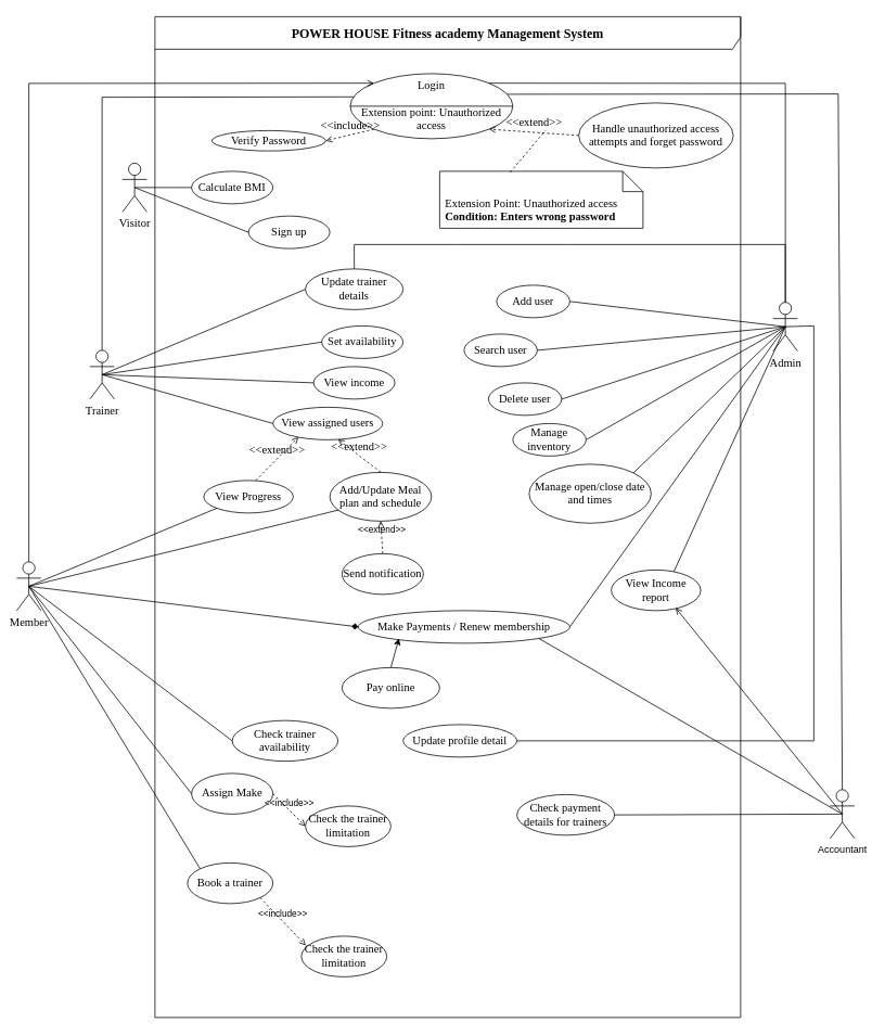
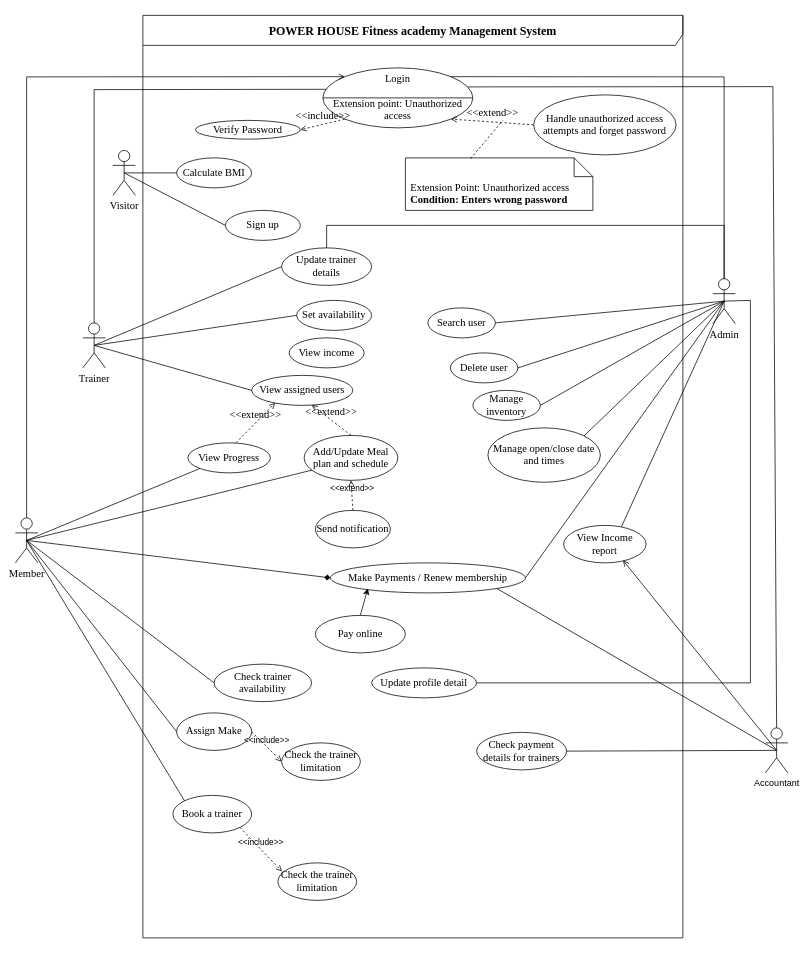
  <mxCell id="0" />
  <mxCell id="1" parent="0" />
  <mxCell id="2" value="Member" style="shape=umlActor;verticalLabelPosition=bottom;verticalAlign=top;fontFamily=Times New Roman;html=1;fontSize=14;" parent="1" vertex="1"><mxGeometry x="20" y="690" width="30" height="60" as="geometry" /></mxCell>
  <mxCell id="3" value="&lt;b&gt;&lt;font style=&quot;font-size: 16px&quot;&gt;POWER HOUSE Fitness academy Management System&lt;/font&gt;&lt;/b&gt;" style="shape=umlFrame;whiteSpace=wrap;width=720;height=40;fontFamily=Times New Roman;html=1;fontSize=14;" parent="1" vertex="1"><mxGeometry x="190" width="720" height="1230" as="geometry" y="20" /></mxCell>
  <mxCell id="4" value="Trainer" style="shape=umlActor;verticalLabelPosition=bottom;verticalAlign=top;fontFamily=Times New Roman;html=1;fontSize=14;" parent="1" vertex="1"><mxGeometry x="110" y="430" width="30" height="60" as="geometry" /></mxCell>
  <mxCell id="5" value="Admin" style="shape=umlActor;verticalLabelPosition=bottom;verticalAlign=top;fontFamily=Times New Roman;html=1;fontSize=14;" parent="1" vertex="1"><mxGeometry x="950" y="371" width="30" height="60" as="geometry" /></mxCell>
  <mxCell id="6" value="Visitor" style="shape=umlActor;verticalLabelPosition=bottom;verticalAlign=top;fontFamily=Times New Roman;html=1;fontSize=14;" parent="1" vertex="1"><mxGeometry x="150" y="200" width="30" height="60" as="geometry" /></mxCell>
  <mxCell id="7" value="Login&lt;br style=&quot;font-size: 14px;&quot;&gt;&lt;br style=&quot;font-size: 14px;&quot;&gt;Extension point: Unauthorized access" style="ellipse;whiteSpace=wrap;fontFamily=Times New Roman;html=1;fontSize=14;" parent="1" vertex="1"><mxGeometry x="430" y="90" width="200" height="80" as="geometry" /></mxCell>
- <mxCell id="8" value="Sign up" style="ellipse;whiteSpace=wrap;fontFamily=Times New Roman;html=1;fontSize=14;" parent="1" vertex="1"><mxGeometry x="305" y="265" width="100" height="40" as="geometry" /></mxCell>
+ <mxCell id="8" value="Sign up" style="ellipse;whiteSpace=wrap;fontFamily=Times New Roman;html=1;fontSize=14;" parent="1" vertex="1"><mxGeometry x="300" y="280" width="100" height="40" as="geometry" /></mxCell>
  <mxCell id="9" value="Verify Password" style="ellipse;whiteSpace=wrap;fontFamily=Times New Roman;html=1;fontSize=14;" parent="1" vertex="1"><mxGeometry x="260" y="160" width="140" height="25" as="geometry" /></mxCell>
  <mxCell id="10" value="Handle unauthorized access attempts and forget password" style="ellipse;whiteSpace=wrap;fontFamily=Times New Roman;html=1;fontSize=14;" parent="1" vertex="1"><mxGeometry x="711" y="126" width="190" height="80" as="geometry" /></mxCell>
  <mxCell id="11" value="" style="endArrow=open;rounded=0;exitX=0.5;exitY=0;exitDx=0;exitDy=0;exitPerimeter=0;entryX=0;entryY=0;entryDx=0;entryDy=0;fontFamily=Times New Roman;html=1;fontSize=14;" parent="1" source="2" target="7" edge="1"><mxGeometry relative="1" as="geometry"><mxPoint x="370" y="330" as="sourcePoint" /><mxPoint x="410" y="111" as="targetPoint" /><Array as="points"><mxPoint x="35" y="102" /></Array></mxGeometry></mxCell>
  <mxCell id="12" value="" style="endArrow=none;rounded=0;entryX=0.5;entryY=0;entryDx=0;entryDy=0;entryPerimeter=0;exitX=1;exitY=0;exitDx=0;exitDy=0;fontFamily=Times New Roman;html=1;fontSize=14;" parent="1" source="7" target="5" edge="1"><mxGeometry relative="1" as="geometry"><mxPoint x="627" y="130" as="sourcePoint" /><mxPoint x="640" y="220" as="targetPoint" /><Array as="points"><mxPoint x="965" y="102" /></Array></mxGeometry></mxCell>
  <mxCell id="13" value="&amp;lt;&amp;lt;include&amp;gt;&amp;gt;" style="verticalAlign=bottom;labelBackgroundColor=none;endArrow=open;endFill=0;dashed=1;exitX=0;exitY=1;exitDx=0;exitDy=0;entryX=1;entryY=0.5;entryDx=0;entryDy=0;fontFamily=Times New Roman;html=1;fontSize=14;" parent="1" source="7" target="9" edge="1"><mxGeometry width="160" relative="1" as="geometry"><mxPoint x="480" y="300" as="sourcePoint" /><mxPoint x="640" y="300" as="targetPoint" /></mxGeometry></mxCell>
  <mxCell id="14" value="&amp;lt;&amp;lt;extend&amp;gt;&amp;gt;" style="verticalAlign=bottom;labelBackgroundColor=none;endArrow=open;endFill=0;dashed=1;exitX=0;exitY=0.5;exitDx=0;exitDy=0;entryX=1;entryY=1;entryDx=0;entryDy=0;fontFamily=Times New Roman;html=1;fontSize=14;" parent="1" source="10" target="7" edge="1"><mxGeometry width="160" relative="1" as="geometry"><mxPoint x="410" y="180" as="sourcePoint" /><mxPoint x="570" y="180" as="targetPoint" /></mxGeometry></mxCell>
  <mxCell id="15" value="" style="endArrow=none;entryX=0;entryY=0.5;entryDx=0;entryDy=0;exitX=0.5;exitY=0.5;exitDx=0;exitDy=0;exitPerimeter=0;fontFamily=Times New Roman;html=1;fontSize=14;" parent="1" source="6" target="8" edge="1"><mxGeometry width="50" height="50" relative="1" as="geometry"><mxPoint x="160" y="270" as="sourcePoint" /><mxPoint x="430" y="220" as="targetPoint" /></mxGeometry></mxCell>
- <mxCell id="16" value="Add user" style="ellipse;whiteSpace=wrap;fontFamily=Times New Roman;html=1;fontSize=14;" parent="1" vertex="1"><mxGeometry x="610" y="350" width="90" height="40" as="geometry" /></mxCell>
  <mxCell id="17" value="Delete user" style="ellipse;whiteSpace=wrap;fontFamily=Times New Roman;html=1;fontSize=14;" parent="1" vertex="1"><mxGeometry x="600" y="470" width="90" height="40" as="geometry" /></mxCell>
  <mxCell id="18" value="Search user" style="ellipse;whiteSpace=wrap;fontFamily=Times New Roman;html=1;fontSize=14;" parent="1" vertex="1"><mxGeometry x="570" y="410" width="90" height="40" as="geometry" /></mxCell>
- <mxCell id="19" value="" style="endArrow=none;rounded=0;exitX=1;exitY=0.5;exitDx=0;exitDy=0;entryX=0.5;entryY=0.5;entryDx=0;entryDy=0;entryPerimeter=0;fontFamily=Times New Roman;html=1;fontSize=14;" parent="1" source="16" target="5" edge="1"><mxGeometry relative="1" as="geometry"><mxPoint x="520" y="270" as="sourcePoint" /><mxPoint x="880" y="190" as="targetPoint" /></mxGeometry></mxCell>
  <mxCell id="20" value="" style="endArrow=none;rounded=0;entryX=0.5;entryY=0.5;entryDx=0;entryDy=0;entryPerimeter=0;exitX=1;exitY=0.5;exitDx=0;exitDy=0;fontFamily=Times New Roman;html=1;fontSize=14;" parent="1" source="18" target="5" edge="1"><mxGeometry relative="1" as="geometry"><mxPoint x="520" y="190" as="sourcePoint" /><mxPoint x="680" y="190" as="targetPoint" /></mxGeometry></mxCell>
  <mxCell id="21" value="" style="endArrow=none;rounded=0;entryX=0.5;entryY=0.5;entryDx=0;entryDy=0;entryPerimeter=0;exitX=1;exitY=0.5;exitDx=0;exitDy=0;fontFamily=Times New Roman;html=1;fontSize=14;" parent="1" source="17" target="5" edge="1"><mxGeometry relative="1" as="geometry"><mxPoint x="490" y="410" as="sourcePoint" /><mxPoint x="650" y="410" as="targetPoint" /></mxGeometry></mxCell>
  <mxCell id="22" value="Manage inventory" style="ellipse;whiteSpace=wrap;fontFamily=Times New Roman;html=1;fontSize=14;" parent="1" vertex="1"><mxGeometry x="630" y="520" width="90" height="40" as="geometry" /></mxCell>
  <mxCell id="23" value="Extension Point: Unauthorized access&lt;br&gt;&lt;span style=&quot;font-weight: 700&quot;&gt;Condition: Enters wrong password&lt;/span&gt;" style="shape=note2;boundedLbl=1;whiteSpace=wrap;size=25;verticalAlign=top;align=left;spacingLeft=5;fontFamily=Times New Roman;html=1;fontSize=14;" parent="1" vertex="1"><mxGeometry x="540" y="210" width="250" height="70" as="geometry" /></mxCell>
  <mxCell id="24" value="" style="endArrow=none;dashed=1;exitX=0.347;exitY=0.017;exitDx=0;exitDy=0;fontFamily=Times New Roman;html=1;fontSize=14;exitPerimeter=0;" parent="1" source="23" edge="1"><mxGeometry width="50" height="50" relative="1" as="geometry"><mxPoint x="615" y="230" as="sourcePoint" /><mxPoint x="670" y="160" as="targetPoint" /></mxGeometry></mxCell>
  <mxCell id="25" value="" style="endArrow=none;exitX=0;exitY=0.5;exitDx=0;exitDy=0;entryX=1;entryY=0.5;entryDx=0;entryDy=0;fontFamily=Times New Roman;html=1;fontSize=14;" parent="1" source="7" target="7" edge="1"><mxGeometry width="50" height="50" relative="1" as="geometry"><mxPoint x="438.5" y="129" as="sourcePoint" /><mxPoint x="591.5" y="129" as="targetPoint" /><Array as="points" /></mxGeometry></mxCell>
  <mxCell id="26" value="" style="endArrow=none;rounded=0;exitX=1;exitY=0.5;exitDx=0;exitDy=0;entryX=0.5;entryY=0.5;entryDx=0;entryDy=0;entryPerimeter=0;fontFamily=Times New Roman;html=1;fontSize=14;" parent="1" source="22" target="5" edge="1"><mxGeometry relative="1" as="geometry"><mxPoint x="470" y="380" as="sourcePoint" /><mxPoint x="630" y="380" as="targetPoint" /></mxGeometry></mxCell>
  <mxCell id="27" value="Manage open/close date and times" style="ellipse;whiteSpace=wrap;fontFamily=Times New Roman;html=1;fontSize=14;" parent="1" vertex="1"><mxGeometry x="650" y="570" width="150" height="72.5" as="geometry" /></mxCell>
  <mxCell id="28" value="" style="endArrow=none;rounded=0;exitX=1;exitY=0;exitDx=0;exitDy=0;entryX=0.5;entryY=0.5;entryDx=0;entryDy=0;entryPerimeter=0;fontFamily=Times New Roman;html=1;fontSize=14;" parent="1" source="27" target="5" edge="1"><mxGeometry relative="1" as="geometry"><mxPoint x="480" y="520" as="sourcePoint" /><mxPoint x="890" y="290" as="targetPoint" /></mxGeometry></mxCell>
  <mxCell id="29" value="Calculate BMI" style="ellipse;whiteSpace=wrap;fontFamily=Times New Roman;html=1;fontSize=14;" parent="1" vertex="1"><mxGeometry x="235" y="210" width="100" height="40" as="geometry" /></mxCell>
  <mxCell id="30" value="" style="endArrow=none;rounded=0;exitX=0.5;exitY=0.5;exitDx=0;exitDy=0;exitPerimeter=0;entryX=0;entryY=0.5;entryDx=0;entryDy=0;fontFamily=Times New Roman;html=1;fontSize=14;" parent="1" source="6" target="29" edge="1"><mxGeometry relative="1" as="geometry"><mxPoint x="300" y="410" as="sourcePoint" /><mxPoint x="460" y="410" as="targetPoint" /></mxGeometry></mxCell>
  <mxCell id="31" value="Update trainer details" style="ellipse;whiteSpace=wrap;fontFamily=Times New Roman;html=1;fontSize=14;" parent="1" vertex="1"><mxGeometry x="375" y="330" width="120" height="50" as="geometry" /></mxCell>
  <mxCell id="32" value="Set availability" style="ellipse;whiteSpace=wrap;fontFamily=Times New Roman;html=1;fontSize=14;" parent="1" vertex="1"><mxGeometry x="395" y="400" width="100" height="40" as="geometry" /></mxCell>
  <mxCell id="33" value="View assigned users" style="ellipse;whiteSpace=wrap;fontFamily=Times New Roman;html=1;fontSize=14;" parent="1" vertex="1"><mxGeometry x="335" y="500" width="135" height="40" as="geometry" /></mxCell>
  <mxCell id="34" value="" style="endArrow=none;rounded=0;exitX=0.5;exitY=0.5;exitDx=0;exitDy=0;exitPerimeter=0;entryX=0;entryY=0.5;entryDx=0;entryDy=0;fontFamily=Times New Roman;html=1;fontSize=14;" parent="1" source="4" target="31" edge="1"><mxGeometry relative="1" as="geometry"><mxPoint x="420" y="340" as="sourcePoint" /><mxPoint x="580" y="340" as="targetPoint" /></mxGeometry></mxCell>
  <mxCell id="35" value="" style="endArrow=none;rounded=0;exitX=0.5;exitY=0.5;exitDx=0;exitDy=0;exitPerimeter=0;entryX=0;entryY=0.5;entryDx=0;entryDy=0;fontFamily=Times New Roman;html=1;fontSize=14;" parent="1" source="4" target="32" edge="1"><mxGeometry relative="1" as="geometry"><mxPoint x="420" y="340" as="sourcePoint" /><mxPoint x="580" y="340" as="targetPoint" /></mxGeometry></mxCell>
  <mxCell id="36" value="" style="endArrow=none;rounded=0;exitX=0.5;exitY=0.5;exitDx=0;exitDy=0;exitPerimeter=0;entryX=0;entryY=0.5;entryDx=0;entryDy=0;fontFamily=Times New Roman;html=1;fontSize=14;" parent="1" source="4" target="33" edge="1"><mxGeometry relative="1" as="geometry"><mxPoint x="420" y="410" as="sourcePoint" /><mxPoint x="580" y="410" as="targetPoint" /></mxGeometry></mxCell>
  <mxCell id="37" value="Add/Update Meal plan and schedule" style="ellipse;whiteSpace=wrap;fontFamily=Times New Roman;html=1;fontSize=14;" parent="1" vertex="1"><mxGeometry x="405" y="580" width="125" height="60" as="geometry" /></mxCell>
  <mxCell id="38" value="&amp;lt;&amp;lt;extend&amp;gt;&amp;gt;" style="verticalAlign=bottom;labelBackgroundColor=none;endArrow=open;endFill=0;dashed=1;exitX=0.5;exitY=0;exitDx=0;exitDy=0;entryX=0.593;entryY=0.983;entryDx=0;entryDy=0;entryPerimeter=0;fontFamily=Times New Roman;html=1;fontSize=14;" parent="1" source="37" target="33" edge="1"><mxGeometry width="160" relative="1" as="geometry"><mxPoint x="420" y="530" as="sourcePoint" /><mxPoint x="580" y="530" as="targetPoint" /></mxGeometry></mxCell>
  <mxCell id="39" value="" style="endArrow=none;rounded=0;exitX=0.5;exitY=0.5;exitDx=0;exitDy=0;exitPerimeter=0;entryX=0.086;entryY=0.771;entryDx=0;entryDy=0;entryPerimeter=0;fontFamily=Times New Roman;html=1;fontSize=14;" parent="1" source="2" target="37" edge="1"><mxGeometry relative="1" as="geometry"><mxPoint x="420" y="690" as="sourcePoint" /><mxPoint x="580" y="690" as="targetPoint" /></mxGeometry></mxCell>
  <mxCell id="40" value="View Progress" style="ellipse;whiteSpace=wrap;fontFamily=Times New Roman;html=1;fontSize=14;" parent="1" vertex="1"><mxGeometry x="250" y="590" width="110" height="40" as="geometry" /></mxCell>
  <mxCell id="41" value="&amp;lt;&amp;lt;extend&amp;gt;&amp;gt;" style="verticalAlign=bottom;labelBackgroundColor=none;endArrow=open;endFill=0;dashed=1;exitX=0.582;exitY=0;exitDx=0;exitDy=0;exitPerimeter=0;entryX=0.233;entryY=0.917;entryDx=0;entryDy=0;entryPerimeter=0;fontFamily=Times New Roman;html=1;fontSize=14;" parent="1" source="40" target="33" edge="1"><mxGeometry width="160" relative="1" as="geometry"><mxPoint x="400" y="670" as="sourcePoint" /><mxPoint x="560" y="670" as="targetPoint" /></mxGeometry></mxCell>
  <mxCell id="42" value="" style="endArrow=none;rounded=0;exitX=0.5;exitY=0.5;exitDx=0;exitDy=0;exitPerimeter=0;entryX=0;entryY=1;entryDx=0;entryDy=0;fontFamily=Times New Roman;html=1;fontSize=14;" parent="1" source="2" target="40" edge="1"><mxGeometry relative="1" as="geometry"><mxPoint x="400" y="670" as="sourcePoint" /><mxPoint x="560" y="670" as="targetPoint" /></mxGeometry></mxCell>
  <mxCell id="43" value="Update profile detail" style="ellipse;whiteSpace=wrap;fontFamily=Times New Roman;html=1;fontSize=14;" parent="1" vertex="1"><mxGeometry x="495" y="890" width="140" height="40" as="geometry" /></mxCell>
  <mxCell id="44" value="Make Payments / Renew membership" style="ellipse;whiteSpace=wrap;fontFamily=Times New Roman;html=1;fontSize=14;" parent="1" vertex="1"><mxGeometry x="440" y="750" width="260" height="40" as="geometry" /></mxCell>
  <mxCell id="45" value="Check trainer availability" style="ellipse;whiteSpace=wrap;fontFamily=Times New Roman;html=1;fontSize=14;" parent="1" vertex="1"><mxGeometry x="285" y="885" width="130" height="50" as="geometry" /></mxCell>
  <mxCell id="46" value="Assign Make" style="ellipse;whiteSpace=wrap;fontFamily=Times New Roman;html=1;fontSize=14;" parent="1" vertex="1"><mxGeometry x="235" y="950" width="100" height="50" as="geometry" /></mxCell>
  <mxCell id="47" value="" style="endArrow=diamond;rounded=0;exitX=0.5;exitY=0.5;exitDx=0;exitDy=0;exitPerimeter=0;entryX=0;entryY=0.5;entryDx=0;entryDy=0;fontFamily=Times New Roman;html=1;fontSize=14;" parent="1" source="2" target="44" edge="1"><mxGeometry relative="1" as="geometry"><mxPoint x="370" y="750" as="sourcePoint" /><mxPoint x="530" y="750" as="targetPoint" /></mxGeometry></mxCell>
  <mxCell id="48" value="" style="endArrow=none;rounded=0;exitX=0.5;exitY=0.5;exitDx=0;exitDy=0;exitPerimeter=0;entryX=0;entryY=0.5;entryDx=0;entryDy=0;fontFamily=Times New Roman;html=1;fontSize=14;" parent="1" source="2" target="45" edge="1"><mxGeometry relative="1" as="geometry"><mxPoint x="370" y="750" as="sourcePoint" /><mxPoint x="530" y="750" as="targetPoint" /></mxGeometry></mxCell>
  <mxCell id="49" value="" style="endArrow=none;rounded=0;exitX=0.5;exitY=0.5;exitDx=0;exitDy=0;exitPerimeter=0;entryX=0;entryY=0.5;entryDx=0;entryDy=0;fontFamily=Times New Roman;html=1;fontSize=14;" parent="1" source="2" target="46" edge="1"><mxGeometry relative="1" as="geometry"><mxPoint x="370" y="750" as="sourcePoint" /><mxPoint x="530" y="750" as="targetPoint" /></mxGeometry></mxCell>
  <mxCell id="50" value="" style="endArrow=none;rounded=0;exitX=0.5;exitY=0;exitDx=0;exitDy=0;exitPerimeter=0;entryX=0.023;entryY=0.357;entryDx=0;entryDy=0;entryPerimeter=0;fontFamily=Times New Roman;html=1;fontSize=14;" parent="1" source="4" target="7" edge="1"><mxGeometry relative="1" as="geometry"><mxPoint x="125" y="710" as="sourcePoint" /><mxPoint x="431" y="120" as="targetPoint" /><Array as="points"><mxPoint x="125" y="270" /><mxPoint x="125" y="119" /></Array></mxGeometry></mxCell>
  <mxCell id="51" value="" style="endArrow=none;html=1;fontFamily=Times New Roman;fontSize=14;entryX=0.5;entryY=0;entryDx=0;entryDy=0;entryPerimeter=0;exitX=0.5;exitY=0;exitDx=0;exitDy=0;rounded=0;" parent="1" source="31" target="5" edge="1"><mxGeometry width="50" height="50" relative="1" as="geometry"><mxPoint x="340" y="520" as="sourcePoint" /><mxPoint x="390" y="470" as="targetPoint" /><Array as="points"><mxPoint x="435" y="300" /><mxPoint x="560" y="300" /><mxPoint x="700" y="300" /><mxPoint x="965" y="300" /></Array></mxGeometry></mxCell>
  <mxCell id="52" value="" style="endArrow=none;html=1;fontFamily=Times New Roman;fontSize=14;entryX=0.5;entryY=0.5;entryDx=0;entryDy=0;entryPerimeter=0;exitX=1;exitY=0.5;exitDx=0;exitDy=0;rounded=0;" parent="1" source="43" target="5" edge="1"><mxGeometry width="50" height="50" relative="1" as="geometry"><mxPoint x="660" y="810" as="sourcePoint" /><mxPoint x="710" y="760" as="targetPoint" /><Array as="points"><mxPoint x="1000" y="910" /><mxPoint x="1000" y="750" /><mxPoint x="1000" y="400" /></Array></mxGeometry></mxCell>
  <mxCell id="53" value="" style="endArrow=none;html=1;fontFamily=Times New Roman;fontSize=14;entryX=0.5;entryY=0.5;entryDx=0;entryDy=0;entryPerimeter=0;exitX=1;exitY=0.5;exitDx=0;exitDy=0;rounded=0;" parent="1" source="44" target="5" edge="1"><mxGeometry width="50" height="50" relative="1" as="geometry"><mxPoint x="710" y="870" as="sourcePoint" /><mxPoint x="980" y="520" as="targetPoint" /><Array as="points" /></mxGeometry></mxCell>
  <mxCell id="54" value="Pay online" style="ellipse;whiteSpace=wrap;html=1;fontFamily=Times New Roman;fontSize=14;" parent="1" vertex="1"><mxGeometry x="420" y="820" width="120" height="50" as="geometry" /></mxCell>
  <mxCell id="55" value="" style="endArrow=classic;html=1;fontFamily=Times New Roman;fontSize=14;exitX=0.5;exitY=0;exitDx=0;exitDy=0;" parent="1" source="54" edge="1"><mxGeometry width="50" height="50" relative="1" as="geometry"><mxPoint x="370" y="760" as="sourcePoint" /><mxPoint x="490" y="784" as="targetPoint" /></mxGeometry></mxCell>
  <mxCell id="56" value="View income" style="ellipse;whiteSpace=wrap;fontFamily=Times New Roman;html=1;fontSize=14;" parent="1" vertex="1"><mxGeometry x="385" y="450" width="100" height="40" as="geometry" /></mxCell>
- <mxCell id="57" value="" style="endArrow=none;html=1;exitX=0.5;exitY=0.5;exitDx=0;exitDy=0;exitPerimeter=0;entryX=0;entryY=0.5;entryDx=0;entryDy=0;" parent="1" source="4" target="56" edge="1"><mxGeometry width="50" height="50" relative="1" as="geometry"><mxPoint x="560" y="510" as="sourcePoint" /><mxPoint x="610" y="460" as="targetPoint" /></mxGeometry></mxCell>
  <mxCell id="58" value="&lt;font face=&quot;Times New Roman&quot; style=&quot;font-size: 14px&quot;&gt;Send notification&lt;/font&gt;" style="ellipse;whiteSpace=wrap;html=1;" parent="1" vertex="1"><mxGeometry x="420" y="680" width="100" height="50" as="geometry" /></mxCell>
  <mxCell id="59" value="&amp;lt;&amp;lt;extend&amp;gt;&amp;gt;" style="html=1;verticalAlign=bottom;labelBackgroundColor=none;endArrow=open;endFill=0;dashed=1;exitX=0.5;exitY=0;exitDx=0;exitDy=0;entryX=0.5;entryY=1;entryDx=0;entryDy=0;" parent="1" source="58" target="37" edge="1"><mxGeometry width="160" relative="1" as="geometry"><mxPoint x="530" y="650" as="sourcePoint" /><mxPoint x="690" y="650" as="targetPoint" /></mxGeometry></mxCell>
  <mxCell id="60" value="&lt;font face=&quot;Times New Roman&quot; style=&quot;font-size: 14px&quot;&gt;Check the trainer limitation&lt;/font&gt;" style="ellipse;whiteSpace=wrap;html=1;" parent="1" vertex="1"><mxGeometry x="375" y="990" width="105" height="50" as="geometry" /></mxCell>
  <mxCell id="61" value="&amp;lt;&amp;lt;include&amp;gt;&amp;gt;" style="html=1;verticalAlign=bottom;labelBackgroundColor=none;endArrow=open;endFill=0;dashed=1;exitX=1;exitY=0.5;exitDx=0;exitDy=0;entryX=0;entryY=0.5;entryDx=0;entryDy=0;" parent="1" source="46" target="60" edge="1"><mxGeometry width="160" relative="1" as="geometry"><mxPoint x="450" y="810" as="sourcePoint" /><mxPoint x="610" y="810" as="targetPoint" /></mxGeometry></mxCell>
  <mxCell id="62" value="&lt;font face=&quot;Times New Roman&quot; style=&quot;font-size: 14px&quot;&gt;View Income report&lt;/font&gt;" style="ellipse;whiteSpace=wrap;html=1;" parent="1" vertex="1"><mxGeometry x="751" y="700" width="110" height="50" as="geometry" /></mxCell>
  <mxCell id="63" value="" style="endArrow=none;html=1;exitX=0.7;exitY=0.04;exitDx=0;exitDy=0;exitPerimeter=0;entryX=0.5;entryY=0.5;entryDx=0;entryDy=0;entryPerimeter=0;" parent="1" source="62" target="5" edge="1"><mxGeometry width="50" height="50" relative="1" as="geometry"><mxPoint x="500" y="710" as="sourcePoint" /><mxPoint x="550" y="660" as="targetPoint" /></mxGeometry></mxCell>
  <mxCell id="64" value="&lt;font face=&quot;Times New Roman&quot; style=&quot;font-size: 14px&quot;&gt;Book a trainer&lt;/font&gt;" style="ellipse;whiteSpace=wrap;html=1;" parent="1" vertex="1"><mxGeometry x="230" y="1060" width="105" height="50" as="geometry" /></mxCell>
  <mxCell id="65" value="" style="endArrow=none;html=1;rounded=0;exitX=0.5;exitY=0.5;exitDx=0;exitDy=0;exitPerimeter=0;entryX=0;entryY=0;entryDx=0;entryDy=0;" parent="1" source="2" target="64" edge="1"><mxGeometry relative="1" as="geometry"><mxPoint x="40" y="720" as="sourcePoint" /><mxPoint x="570" y="980" as="targetPoint" /></mxGeometry></mxCell>
  <mxCell id="66" value="&lt;font face=&quot;Times New Roman&quot; style=&quot;font-size: 14px&quot;&gt;Check the trainer limitation&lt;/font&gt;" style="ellipse;whiteSpace=wrap;html=1;" parent="1" vertex="1"><mxGeometry x="370" y="1150" width="105" height="50" as="geometry" /></mxCell>
  <mxCell id="67" value="&amp;lt;&amp;lt;include&amp;gt;&amp;gt;" style="html=1;verticalAlign=bottom;labelBackgroundColor=none;endArrow=open;endFill=0;dashed=1;exitX=1;exitY=1;exitDx=0;exitDy=0;entryX=0.051;entryY=0.227;entryDx=0;entryDy=0;entryPerimeter=0;" parent="1" source="64" target="66" edge="1"><mxGeometry width="160" relative="1" as="geometry"><mxPoint x="410" y="1040" as="sourcePoint" /><mxPoint x="570" y="1040" as="targetPoint" /></mxGeometry></mxCell>
  <mxCell id="68" value="Accountant" style="shape=umlActor;verticalLabelPosition=bottom;verticalAlign=top;html=1;outlineConnect=0;" parent="1" vertex="1"><mxGeometry x="1020" y="970" width="30" height="60" as="geometry" /></mxCell>
  <mxCell id="69" value="" style="endArrow=none;html=1;exitX=0.5;exitY=0;exitDx=0;exitDy=0;exitPerimeter=0;entryX=0.967;entryY=0.317;entryDx=0;entryDy=0;entryPerimeter=0;rounded=0;" parent="1" source="68" target="7" edge="1"><mxGeometry width="50" height="50" relative="1" as="geometry"><mxPoint x="670" y="1050" as="sourcePoint" /><mxPoint x="720" y="1000" as="targetPoint" /><Array as="points"><mxPoint x="1030" y="115" /></Array></mxGeometry></mxCell>
  <mxCell id="70" value="" style="endArrow=none;html=1;exitX=0.5;exitY=0.5;exitDx=0;exitDy=0;exitPerimeter=0;entryX=1;entryY=1;entryDx=0;entryDy=0;" parent="1" source="68" target="44" edge="1"><mxGeometry width="50" height="50" relative="1" as="geometry"><mxPoint x="570" y="850" as="sourcePoint" /><mxPoint x="620" y="800" as="targetPoint" /></mxGeometry></mxCell>
  <mxCell id="71" value="" style="endArrow=open;html=1;exitX=0.5;exitY=0.5;exitDx=0;exitDy=0;exitPerimeter=0;entryX=0.72;entryY=0.933;entryDx=0;entryDy=0;entryPerimeter=0;" parent="1" source="68" target="62" edge="1"><mxGeometry width="50" height="50" relative="1" as="geometry"><mxPoint x="560" y="880" as="sourcePoint" /><mxPoint x="610" y="830" as="targetPoint" /></mxGeometry></mxCell>
  <mxCell id="72" value="Check payment details for trainers" style="ellipse;whiteSpace=wrap;html=1;fontFamily=Times New Roman;fontSize=14;" parent="1" vertex="1"><mxGeometry x="635" y="976" width="120" height="50" as="geometry" /></mxCell>
  <mxCell id="73" value="" style="endArrow=none;html=1;exitX=1;exitY=0.5;exitDx=0;exitDy=0;entryX=0.5;entryY=0.5;entryDx=0;entryDy=0;entryPerimeter=0;" parent="1" source="72" target="68" edge="1"><mxGeometry width="50" height="50" relative="1" as="geometry"><mxPoint x="560" y="1070" as="sourcePoint" /><mxPoint x="610" y="1020" as="targetPoint" /></mxGeometry></mxCell>
